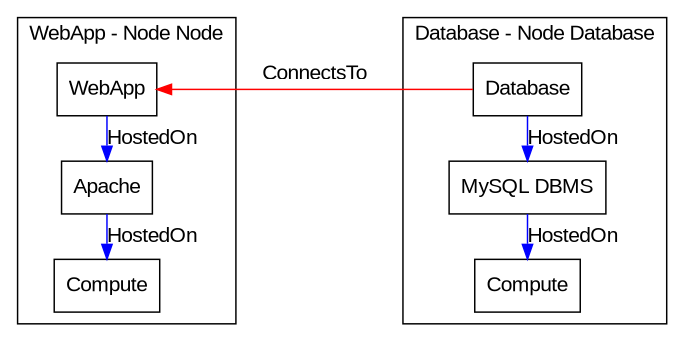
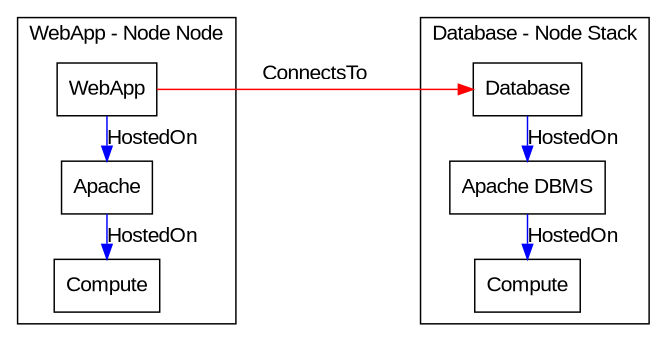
  digraph {
    compound=true
    rankdir=TB
    ranksep=0.1
    node [color=Black fontname=Arial shape=box]
    edge [color=Blue fontname=Arial]
    n1 [label=WebApp]
    n2 [label=Apache]
    n3 [label=Compute]
    n4 [label=Database]
-   n5 [label="MySQL DBMS"]
+   n5 [label="Apache DBMS"]
    n6 [label=Compute]
    subgraph cluster_1 {
      fontname=Arial
      label="WebApp - Node Node"
      nodesep=1
      ranksep=1
      n1
      n2
      n3
    }
    subgraph cluster_2 {
      fontname=Arial
-     label="Database - Node Database"
+     label="Database - Node Stack"
      nodesep=1
      ranksep=1
      n4
      n5
      n6
    }
    n1 -> n2 [label=HostedOn]
-   n4 -> n1 [color=red constraint=false label=ConnectsTo minlen=6]
+   n1 -> n4 [color=red constraint=false label=ConnectsTo minlen=6]
    n2 -> n3 [label=HostedOn]
    n4 -> n5 [label=HostedOn]
    n5 -> n6 [label=HostedOn]
  }
